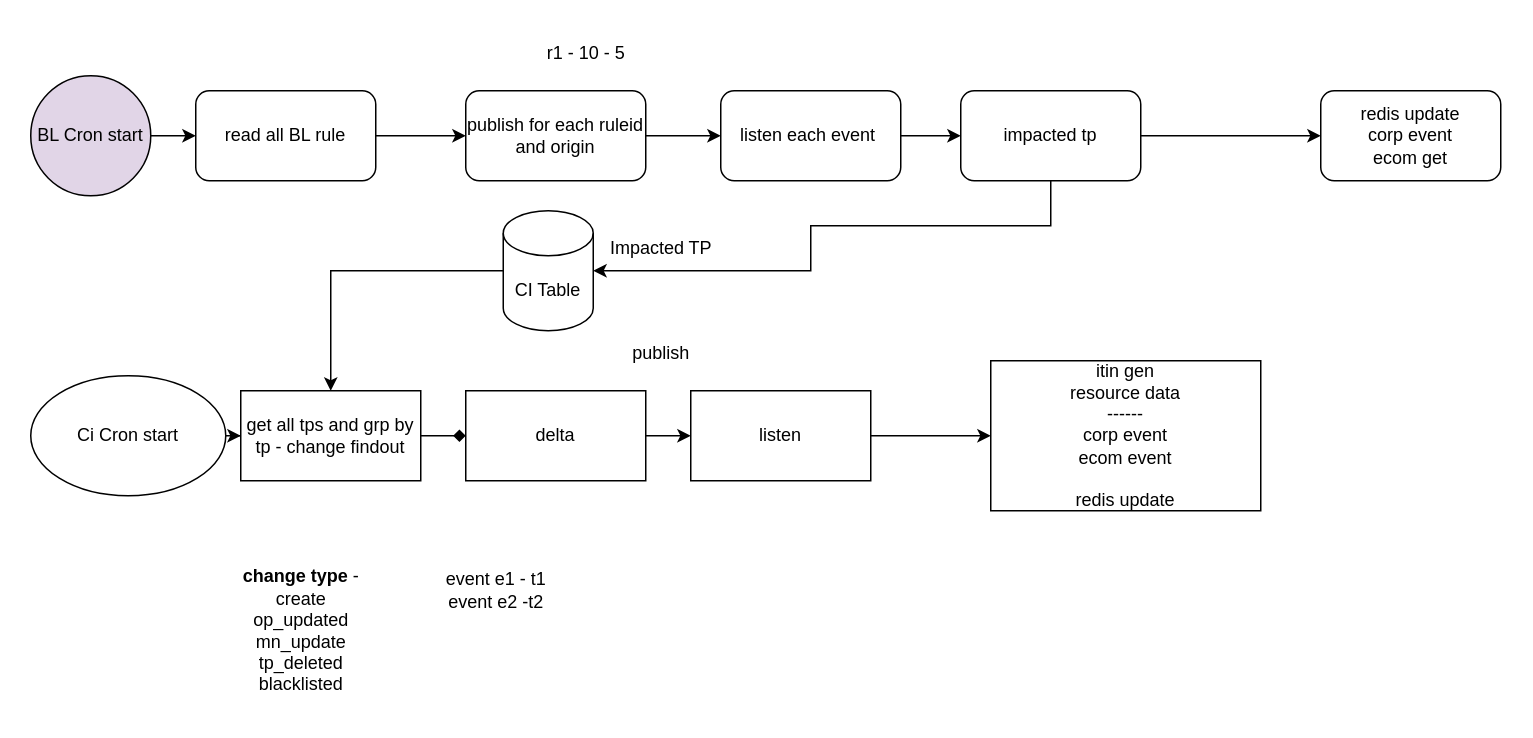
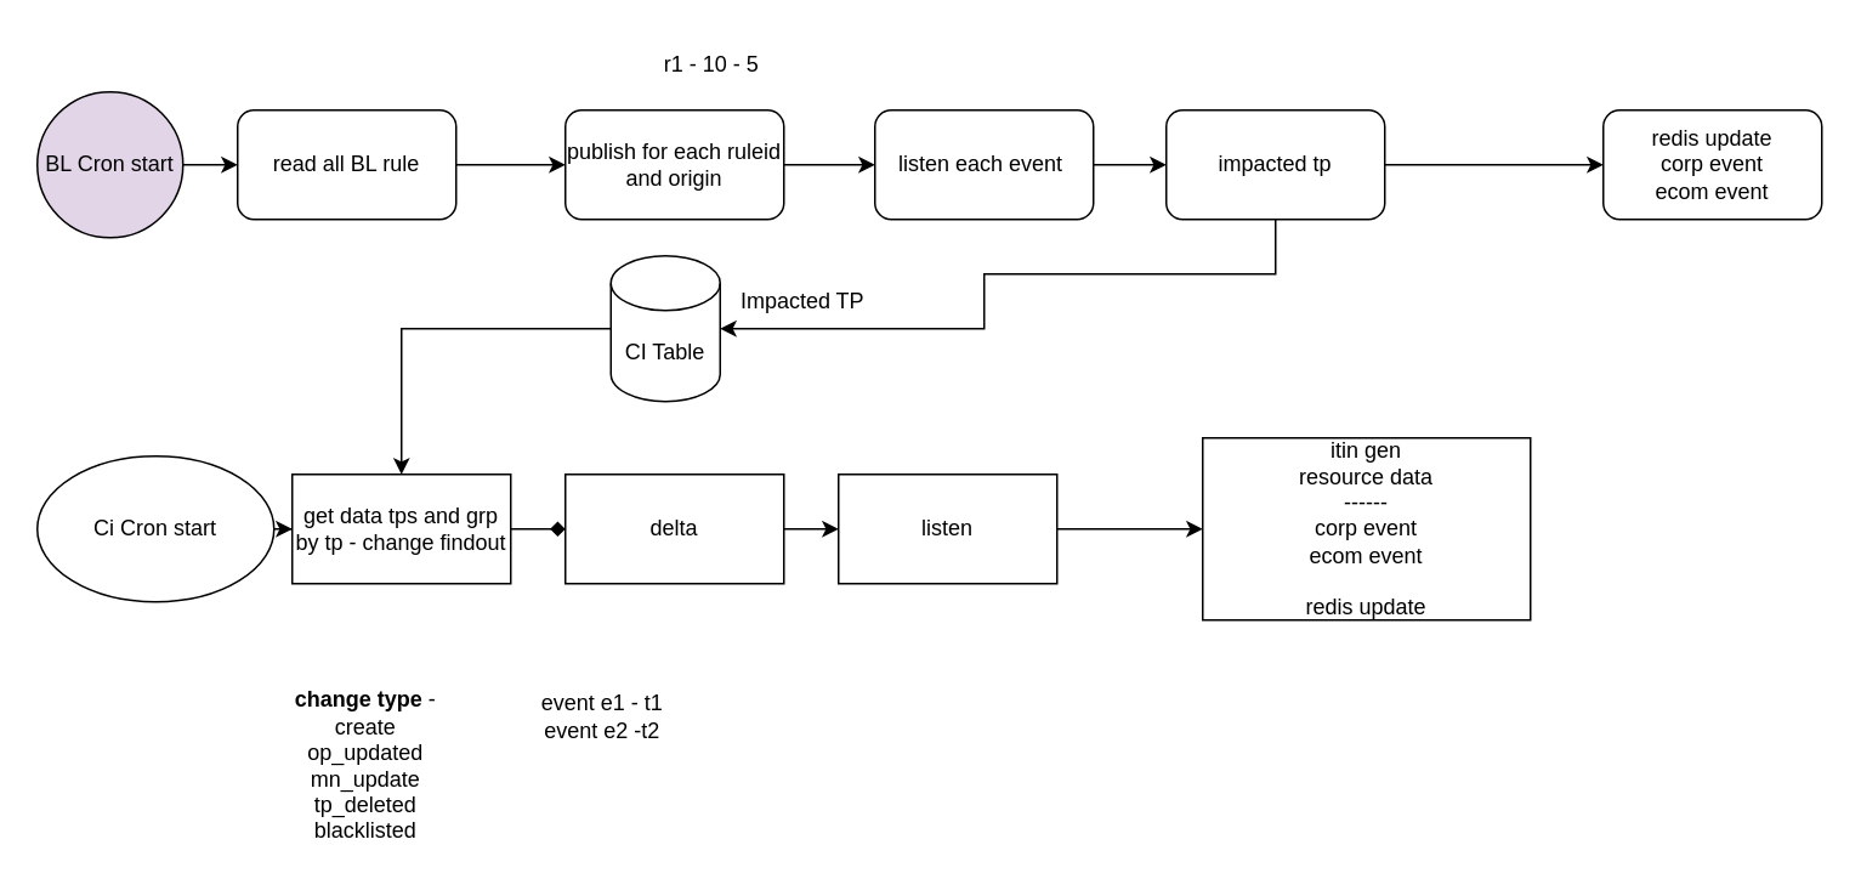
  <mxCell id="0" />
  <mxCell id="1" parent="0" />
  <mxCell id="2" style="edgeStyle=orthogonalEdgeStyle;rounded=0;orthogonalLoop=1;jettySize=auto;html=1;" edge="1" parent="1" source="3"><mxGeometry relative="1" as="geometry"><mxPoint x="130" y="90" as="targetPoint" /></mxGeometry></mxCell>
  <mxCell id="3" value="BL Cron start" style="ellipse;whiteSpace=wrap;html=1;aspect=fixed;fillColor=#e1d5e7;" vertex="1" parent="1"><mxGeometry x="20" y="50" width="80" height="80" as="geometry" /></mxCell>
  <mxCell id="4" value="" style="edgeStyle=orthogonalEdgeStyle;rounded=0;orthogonalLoop=1;jettySize=auto;html=1;" edge="1" parent="1" source="5" target="7"><mxGeometry relative="1" as="geometry" /></mxCell>
  <mxCell id="5" value="read all BL rule" style="rounded=1;whiteSpace=wrap;html=1;" vertex="1" parent="1"><mxGeometry x="130" y="60" width="120" height="60" as="geometry" /></mxCell>
  <mxCell id="6" value="" style="edgeStyle=orthogonalEdgeStyle;rounded=0;orthogonalLoop=1;jettySize=auto;html=1;" edge="1" parent="1" source="7" target="9"><mxGeometry relative="1" as="geometry" /></mxCell>
  <mxCell id="7" value="publish for each ruleid and origin" style="whiteSpace=wrap;html=1;rounded=1;" vertex="1" parent="1"><mxGeometry x="310" y="60" width="120" height="60" as="geometry" /></mxCell>
  <mxCell id="8" value="" style="edgeStyle=orthogonalEdgeStyle;rounded=0;orthogonalLoop=1;jettySize=auto;html=1;" edge="1" parent="1" source="9" target="13"><mxGeometry relative="1" as="geometry" /></mxCell>
  <mxCell id="9" value="listen each event&amp;nbsp;" style="whiteSpace=wrap;html=1;rounded=1;" vertex="1" parent="1"><mxGeometry x="480" y="60" width="120" height="60" as="geometry" /></mxCell>
  <mxCell id="10" value="r1 - 10 - 5" style="text;html=1;align=center;verticalAlign=middle;resizable=0;points=[];autosize=1;strokeColor=none;fillColor=none;" vertex="1" parent="1"><mxGeometry x="350" y="20" width="80" height="30" as="geometry" /></mxCell>
  <mxCell id="11" value="" style="edgeStyle=orthogonalEdgeStyle;rounded=0;orthogonalLoop=1;jettySize=auto;html=1;" edge="1" parent="1" source="13" target="14"><mxGeometry relative="1" as="geometry" /></mxCell>
  <mxCell id="12" style="edgeStyle=orthogonalEdgeStyle;rounded=0;orthogonalLoop=1;jettySize=auto;html=1;" edge="1" parent="1" source="13" target="25"><mxGeometry relative="1" as="geometry"><mxPoint x="670" y="220" as="targetPoint" /><Array as="points"><mxPoint x="700" y="150" /><mxPoint x="540" y="150" /></Array></mxGeometry></mxCell>
  <mxCell id="13" value="impacted tp&lt;br&gt;" style="whiteSpace=wrap;html=1;rounded=1;" vertex="1" parent="1"><mxGeometry x="640" y="60" width="120" height="60" as="geometry" /></mxCell>
- <mxCell id="14" value="redis update&lt;br style=&quot;border-color: var(--border-color);&quot;&gt;corp event&lt;br style=&quot;border-color: var(--border-color);&quot;&gt;ecom get" style="whiteSpace=wrap;html=1;rounded=1;" vertex="1" parent="1"><mxGeometry x="880" y="60" width="120" height="60" as="geometry" /></mxCell>
+ <mxCell id="14" value="redis update&lt;br style=&quot;border-color: var(--border-color);&quot;&gt;corp event&lt;br style=&quot;border-color: var(--border-color);&quot;&gt;ecom event" style="whiteSpace=wrap;html=1;rounded=1;" vertex="1" parent="1"><mxGeometry x="880" y="60" width="120" height="60" as="geometry" /></mxCell>
  <mxCell id="15" value="" style="edgeStyle=orthogonalEdgeStyle;rounded=0;orthogonalLoop=1;jettySize=auto;html=1;" edge="1" parent="1" source="16" target="18"><mxGeometry relative="1" as="geometry" /></mxCell>
  <mxCell id="16" value="Ci Cron start" style="ellipse;whiteSpace=wrap;html=1;aspect=fixed;" vertex="1" parent="1"><mxGeometry x="20" y="250" width="130" height="80" as="geometry" /></mxCell>
  <mxCell id="17" value="" style="edgeStyle=orthogonalEdgeStyle;rounded=0;orthogonalLoop=1;jettySize=auto;html=1;endArrow=diamond;" edge="1" parent="1" source="18" target="20"><mxGeometry relative="1" as="geometry" /></mxCell>
- <mxCell id="18" value="get all tps and grp by tp - change findout" style="whiteSpace=wrap;html=1;" vertex="1" parent="1"><mxGeometry x="160" y="260" width="120" height="60" as="geometry" /></mxCell>
+ <mxCell id="18" value="get data tps and grp by tp - change findout" style="whiteSpace=wrap;html=1;" vertex="1" parent="1"><mxGeometry x="160" y="260" width="120" height="60" as="geometry" /></mxCell>
  <mxCell id="19" value="" style="edgeStyle=orthogonalEdgeStyle;rounded=0;orthogonalLoop=1;jettySize=auto;html=1;" edge="1" parent="1" source="20" target="22"><mxGeometry relative="1" as="geometry" /></mxCell>
  <mxCell id="20" value="delta" style="whiteSpace=wrap;html=1;" vertex="1" parent="1"><mxGeometry x="310" y="260" width="120" height="60" as="geometry" /></mxCell>
  <mxCell id="21" value="" style="edgeStyle=orthogonalEdgeStyle;rounded=0;orthogonalLoop=1;jettySize=auto;html=1;" edge="1" parent="1" source="22" target="28"><mxGeometry relative="1" as="geometry" /></mxCell>
  <mxCell id="22" value="listen" style="whiteSpace=wrap;html=1;" vertex="1" parent="1"><mxGeometry x="460" y="260" width="120" height="60" as="geometry" /></mxCell>
- <mxCell id="23" value="publish" style="text;html=1;align=center;verticalAlign=middle;resizable=0;points=[];autosize=1;strokeColor=none;fillColor=none;" vertex="1" parent="1"><mxGeometry x="410" y="220" width="60" height="30" as="geometry" /></mxCell>
  <mxCell id="24" style="edgeStyle=orthogonalEdgeStyle;rounded=0;orthogonalLoop=1;jettySize=auto;html=1;" edge="1" parent="1" source="25" target="18"><mxGeometry relative="1" as="geometry" /></mxCell>
  <mxCell id="25" value="CI Table" style="shape=cylinder3;whiteSpace=wrap;html=1;boundedLbl=1;backgroundOutline=1;size=15;" vertex="1" parent="1"><mxGeometry x="335" y="140" width="60" height="80" as="geometry" /></mxCell>
  <mxCell id="26" value="&lt;b&gt;change type &lt;/b&gt;- &lt;br&gt;create&lt;br&gt;op_updated&lt;br&gt;mn_update&lt;br&gt;tp_deleted&lt;br&gt;blacklisted" style="text;html=1;align=center;verticalAlign=middle;resizable=0;points=[];autosize=1;strokeColor=none;fillColor=none;" vertex="1" parent="1"><mxGeometry x="150" y="370" width="100" height="100" as="geometry" /></mxCell>
  <mxCell id="27" value="event e1 - t1&lt;br&gt;event e2 -t2" style="text;html=1;align=center;verticalAlign=middle;resizable=0;points=[];autosize=1;strokeColor=none;fillColor=none;" vertex="1" parent="1"><mxGeometry x="285" y="373" width="90" height="40" as="geometry" /></mxCell>
  <mxCell id="28" value="itin gen&lt;br&gt;resource data&lt;br&gt;------&lt;br&gt;corp event&lt;br&gt;ecom event&lt;br&gt;&lt;br&gt;redis update" style="whiteSpace=wrap;html=1;" vertex="1" parent="1"><mxGeometry x="660" y="240" width="180" height="100" as="geometry" /></mxCell>
  <mxCell id="29" value="Impacted TP" style="text;html=1;align=center;verticalAlign=middle;resizable=0;points=[];autosize=1;strokeColor=none;fillColor=none;" vertex="1" parent="1"><mxGeometry x="395" y="150" width="90" height="30" as="geometry" /></mxCell>
